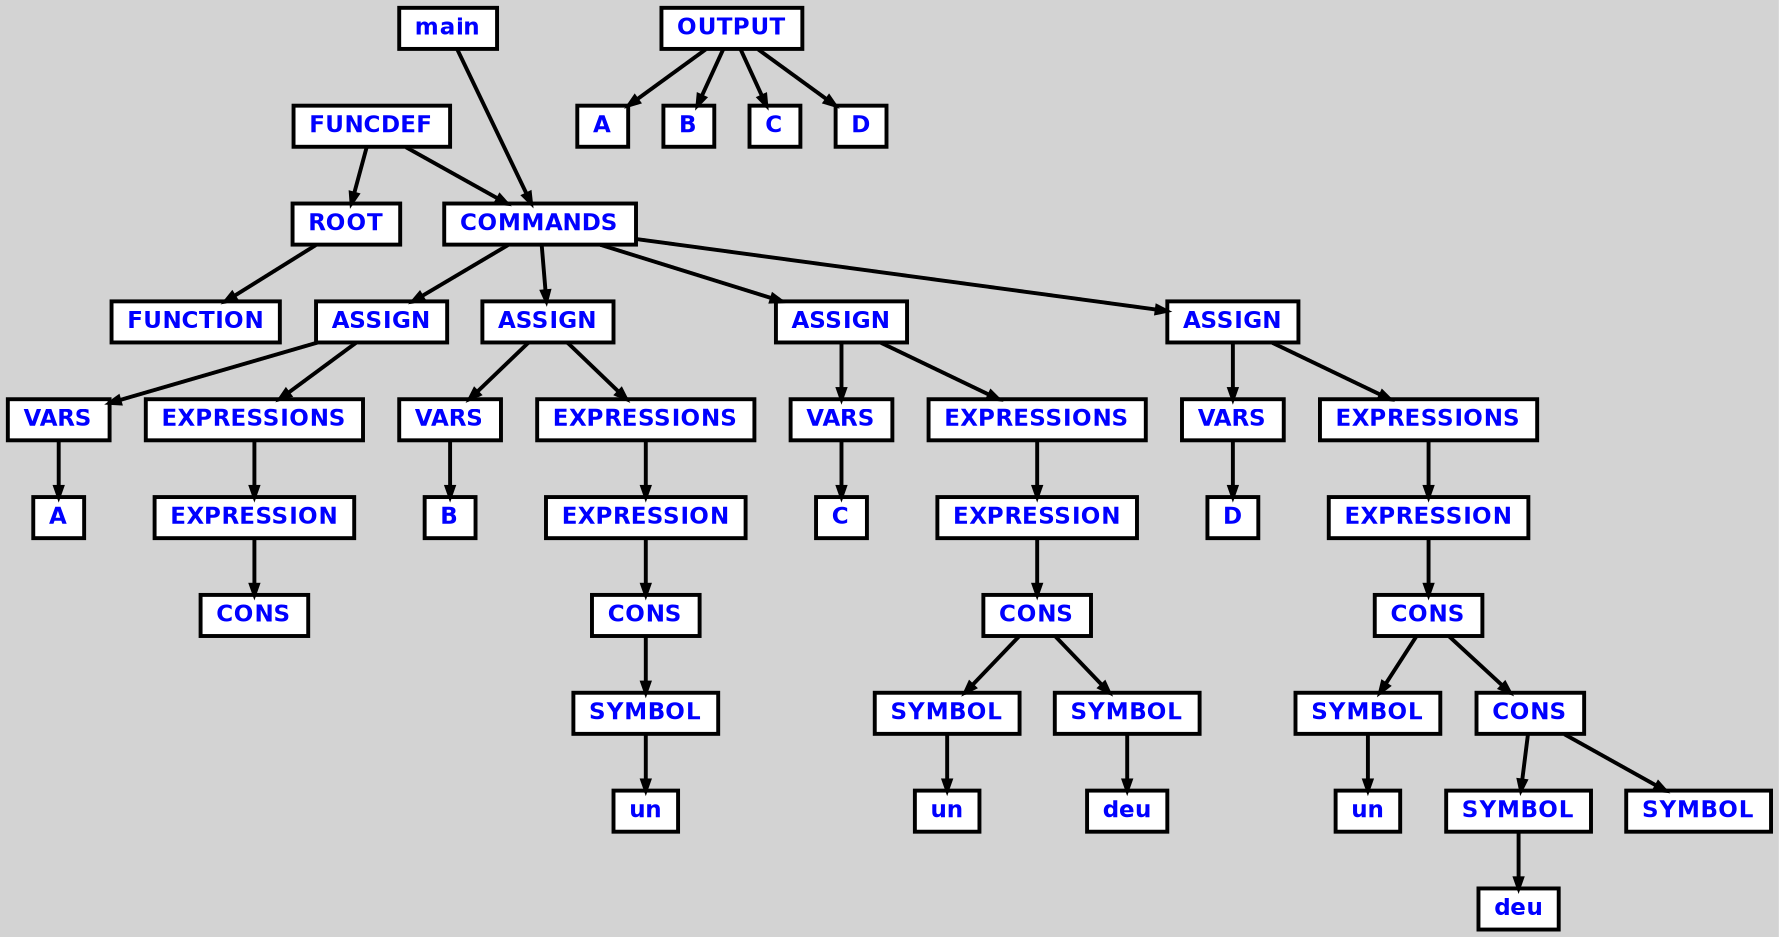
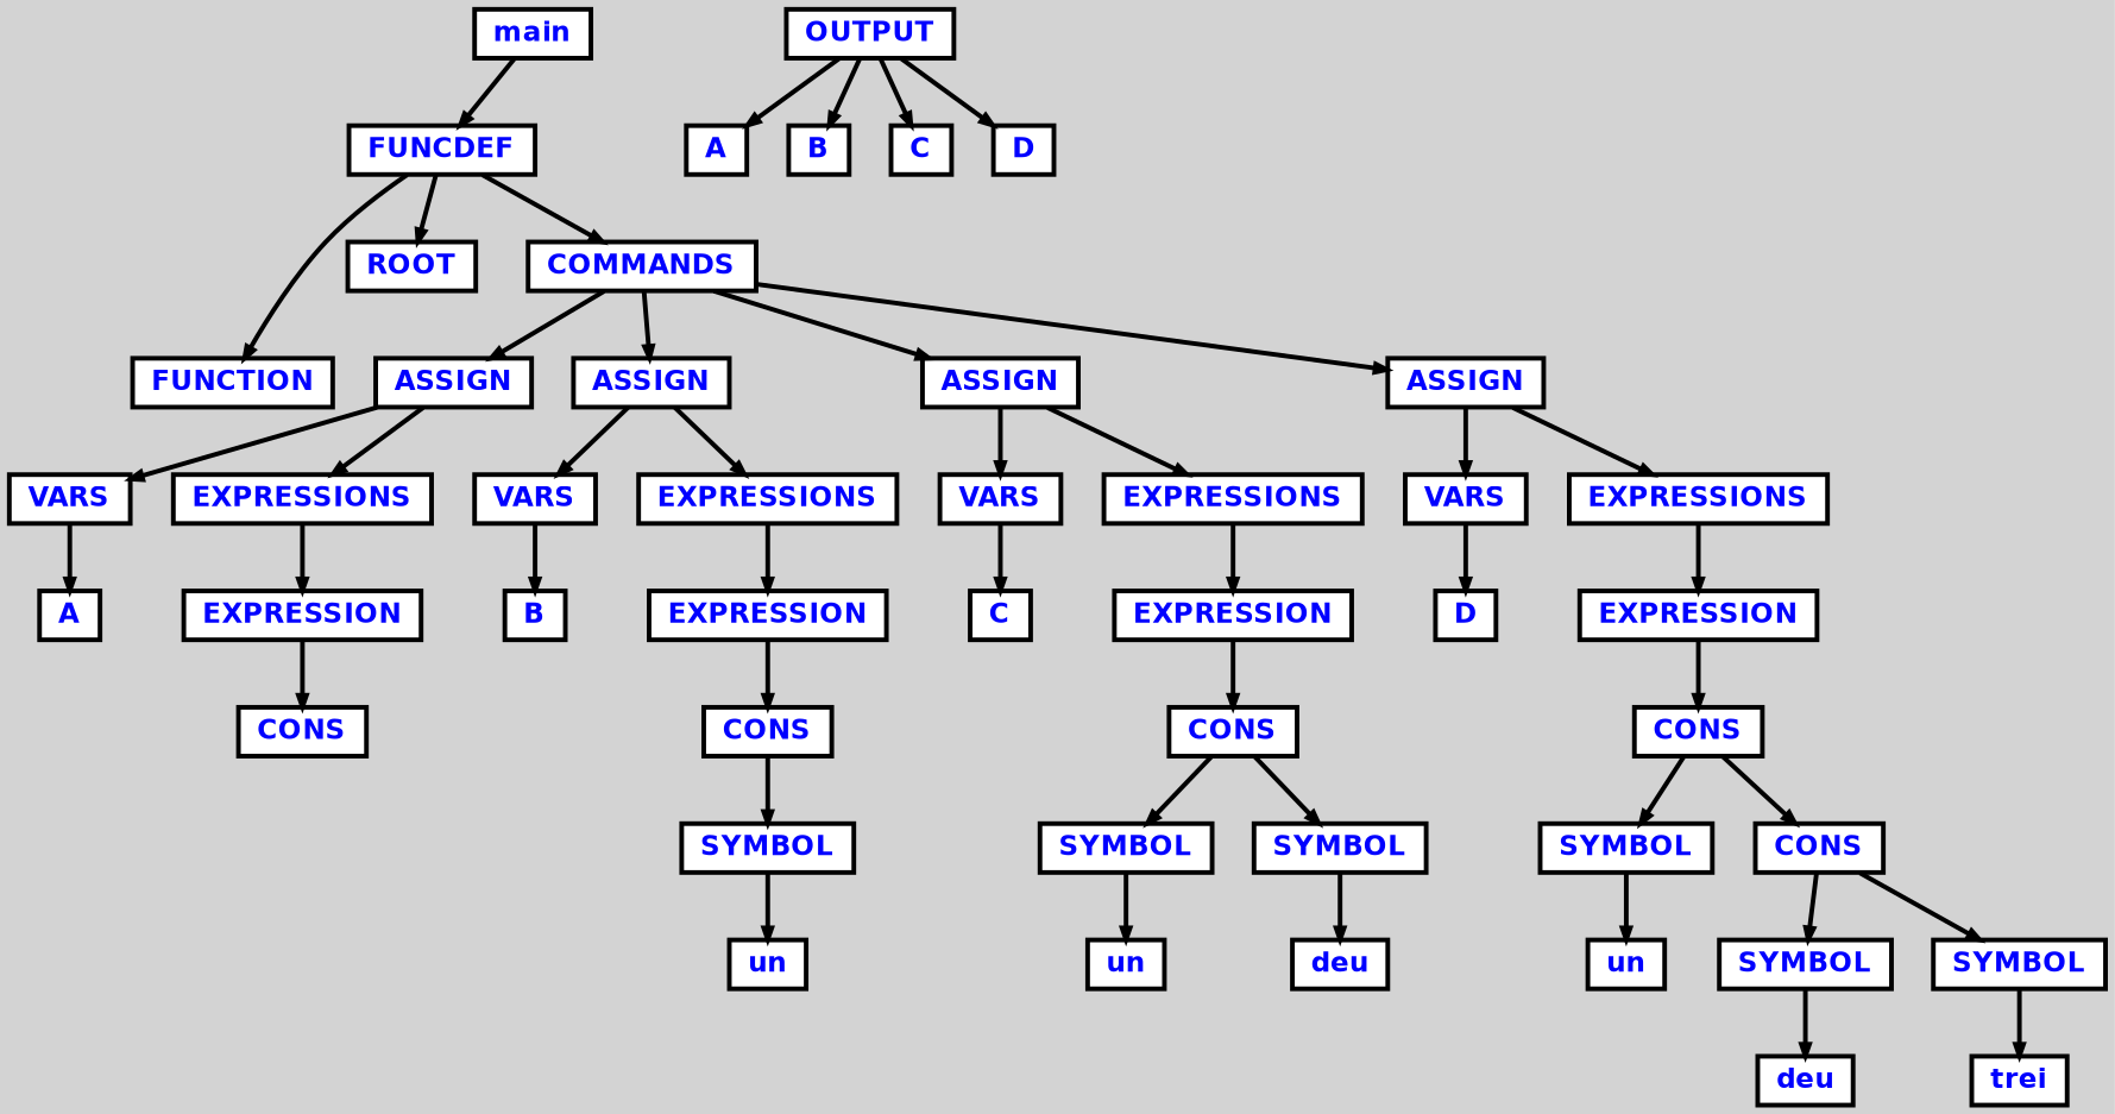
  digraph {
    bgcolor=lightgrey
    ordering=out
    ranksep=.4
    node [color=black fillcolor=white fixedsize=false fontcolor=blue fontname="Helvetica-bold" fontsize=12 shape=box style="filled, solid, bold"]
    edge [arrowsize=.5 color=black style=bold]
    n1 [height=.25 label=ROOT width=.25]
    n2 [height=.25 label=FUNCTION width=.25]
    n3 [height=.25 label=main width=.25]
    n4 [height=.25 label=FUNCDEF width=.25]
    n5 [height=.25 label=COMMANDS width=.25]
    n6 [height=.25 label=ASSIGN width=.25]
    n7 [height=.25 label=ASSIGN width=.25]
    n8 [height=.25 label=ASSIGN width=.25]
    n9 [height=.25 label=ASSIGN width=.25]
    n10 [height=.25 label=OUTPUT width=.25]
    n11 [height=.25 label=A width=.25]
    n12 [height=.25 label=B width=.25]
    n13 [height=.25 label=C width=.25]
    n14 [height=.25 label=D width=.25]
    n15 [height=.25 label=VARS width=.25]
    n16 [height=.25 label=EXPRESSIONS width=.25]
    n17 [height=.25 label=VARS width=.25]
    n18 [height=.25 label=EXPRESSIONS width=.25]
    n19 [height=.25 label=VARS width=.25]
    n20 [height=.25 label=EXPRESSIONS width=.25]
    n21 [height=.25 label=VARS width=.25]
    n22 [height=.25 label=EXPRESSIONS width=.25]
    n23 [height=.25 label=A width=.25]
    n24 [height=.25 label=EXPRESSION width=.25]
    n25 [height=.25 label=CONS width=.25]
    n26 [height=.25 label=B width=.25]
    n27 [height=.25 label=EXPRESSION width=.25]
    n28 [height=.25 label=CONS width=.25]
    n29 [height=.25 label=SYMBOL width=.25]
    n30 [height=.25 label=un width=.25]
    n31 [height=.25 label=C width=.25]
    n32 [height=.25 label=EXPRESSION width=.25]
    n33 [height=.25 label=CONS width=.25]
    n34 [height=.25 label=SYMBOL width=.25]
    n35 [height=.25 label=SYMBOL width=.25]
    n36 [height=.25 label=un width=.25]
    n37 [height=.25 label=deu width=.25]
    n38 [height=.25 label=D width=.25]
    n39 [height=.25 label=EXPRESSION width=.25]
    n40 [height=.25 label=CONS width=.25]
    n41 [height=.25 label=SYMBOL width=.25]
    n42 [height=.25 label=CONS width=.25]
    n43 [height=.25 label=un width=.25]
    n44 [height=.25 label=SYMBOL width=.25]
    n45 [height=.25 label=SYMBOL width=.25]
    n46 [height=.25 label=deu width=.25]
-   n1 -> n2
-   n3 -> n5
+   n47 [height=.25 label=trei width=.25]
+   n4 -> n2
+   n3 -> n4
    n4 -> n1
    n4 -> n5
    n5 -> n6
    n5 -> n7
    n5 -> n8
    n5 -> n9
    n6 -> n15
    n6 -> n16
    n7 -> n17
    n7 -> n18
    n8 -> n19
    n8 -> n20
    n9 -> n21
    n9 -> n22
    n10 -> n11
    n10 -> n12
    n10 -> n13
    n10 -> n14
    n15 -> n23
    n16 -> n24
    n17 -> n26
    n18 -> n27
    n19 -> n31
    n20 -> n32
    n21 -> n38
    n22 -> n39
    n24 -> n25
    n27 -> n28
    n28 -> n29
    n29 -> n30
    n32 -> n33
    n33 -> n34
    n33 -> n35
    n34 -> n36
    n35 -> n37
    n39 -> n40
    n40 -> n41
    n40 -> n42
    n41 -> n43
    n42 -> n44
    n42 -> n45
    n44 -> n46
+   n45 -> n47
  }
